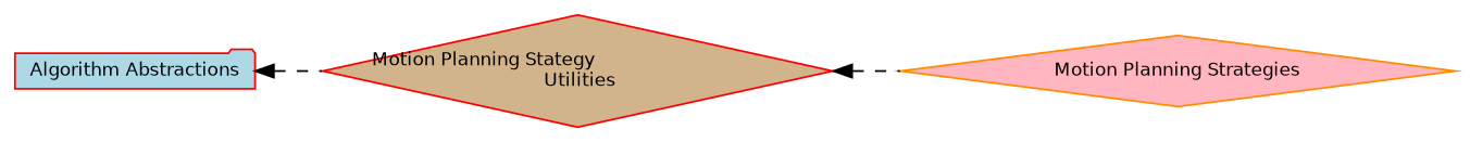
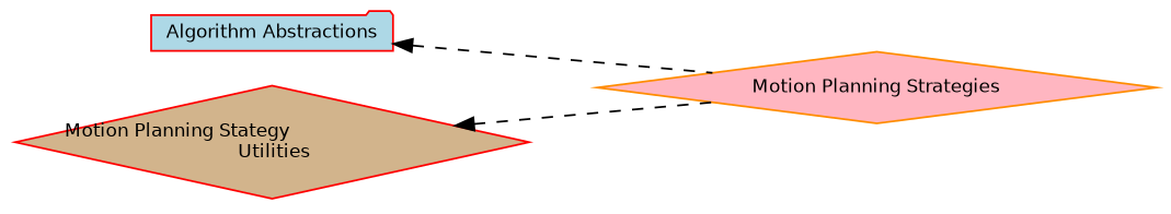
  digraph {
    rankdir=LR
    node [color=red fontname=Helvetica fontsize=10 shape=diamond style=filled]
    edge [dir=back fontname=Helvetica fontsize=10 labelfontname=Helvetica labelfontsize=10 shape=plaintext style=dashed]
    n1 [fillcolor=lightblue height=0.2 label="Algorithm Abstractions" shape=folder width=0.4]
    n2 [color=darkorange fillcolor=lightpink fontcolor=black height=0.2 label="Motion Planning Strategies" width=0.4]
    n3 [fillcolor=tan height=0.2 label="Motion Planning Stategy\l Utilities" width=0.4]
-   n1 -> n3
+   n1 -> n2
    n3 -> n2
  }
